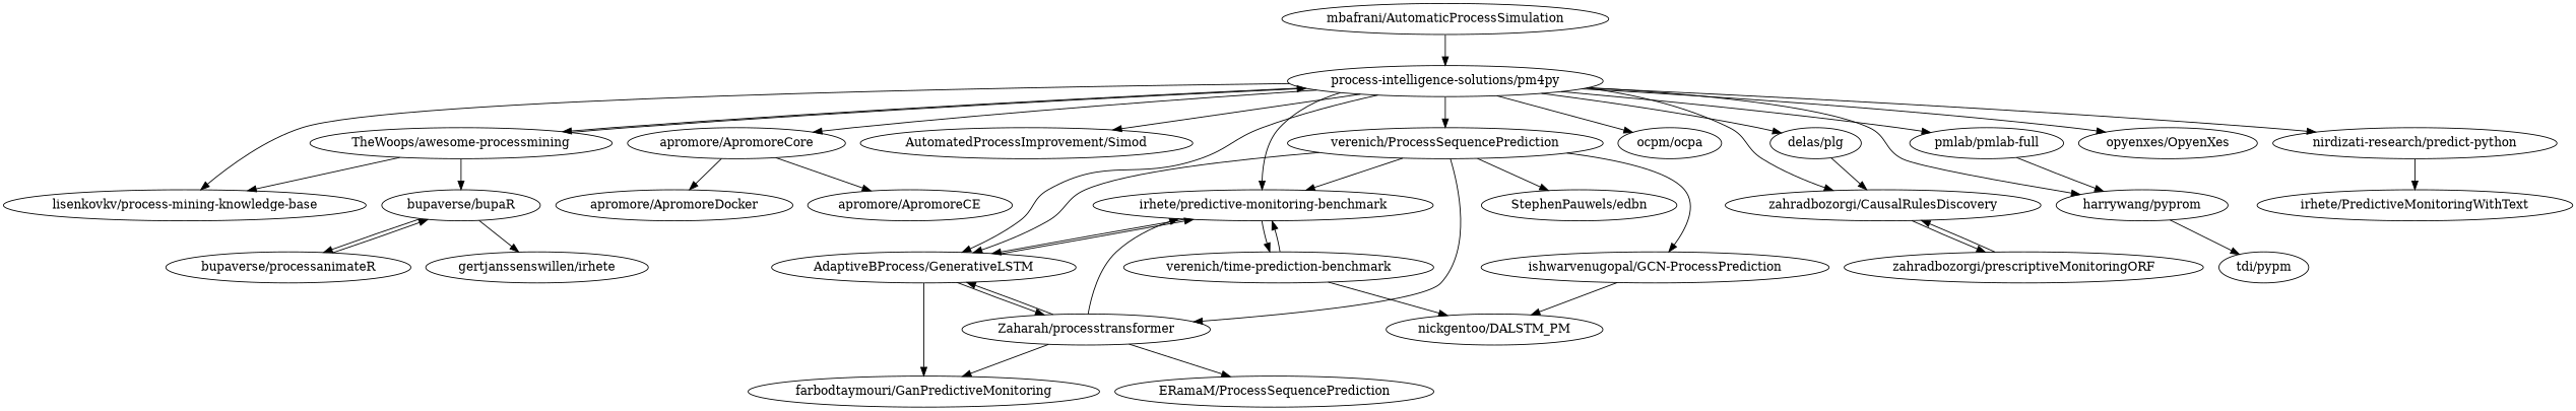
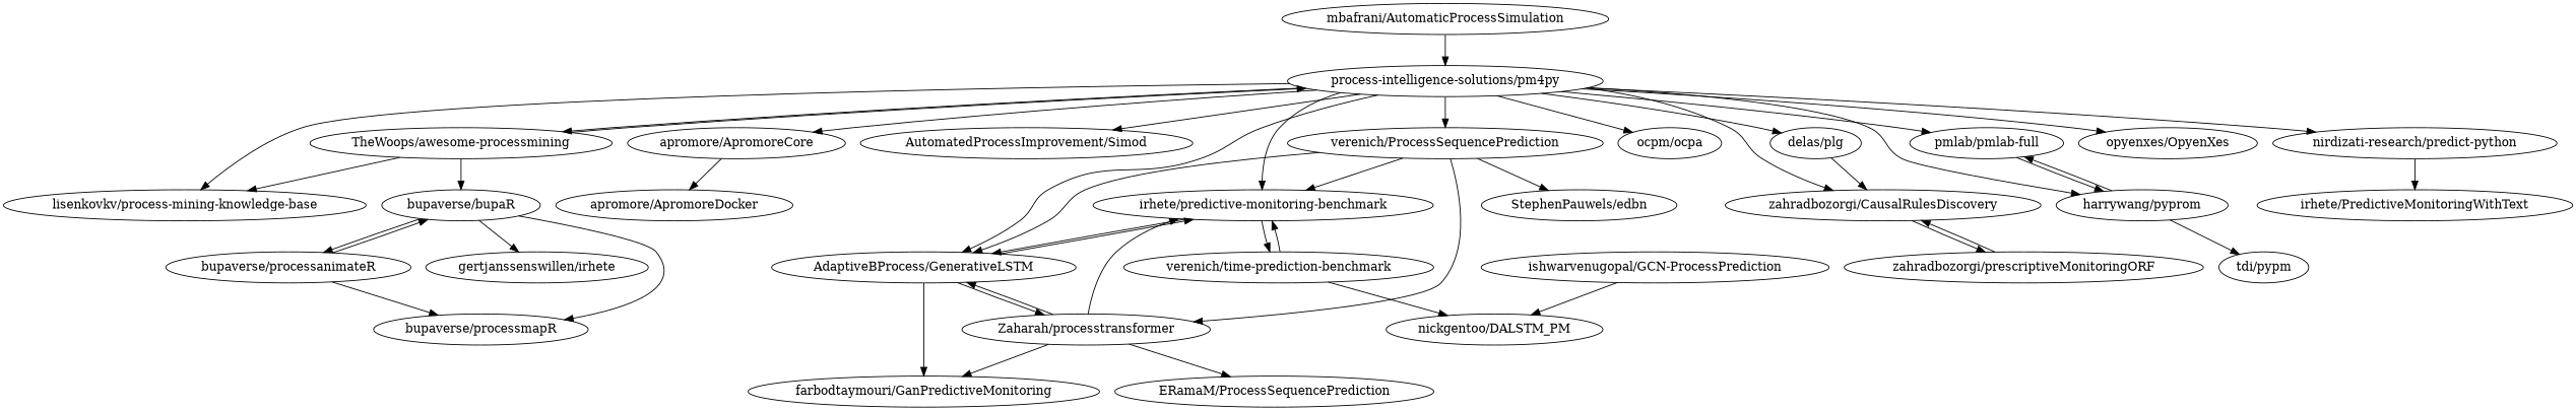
  digraph {
    "process-intelligence-solutions/pm4py" [l="3.765,46.085"]
    "TheWoops/awesome-processmining" [l="3.792,46.109"]
    "apromore/ApromoreCore" [l="3.82,46.07"]
    "AutomatedProcessImprovement/Simod" [l="3.783,46.065"]
    "verenich/ProcessSequencePrediction" [l="3.735,46.053"]
    "ocpm/ocpa" [l="3.793,46.079"]
    "irhete/predictive-monitoring-benchmark" [l="3.762,46.055"]
    "delas/plg" [l="3.751,46.105"]
    "pmlab/pmlab-full" [l="3.736,46.094"]
    "harrywang/pyprom" [l="3.725,46.104"]
    "opyenxes/OpyenXes" [l="3.772,46.103"]
    "zahradbozorgi/CausalRulesDiscovery" [l="3.759,46.114"]
    "AdaptiveBProcess/GenerativeLSTM" [l="3.751,46.061"]
    "nirdizati-research/predict-python" [l="3.725,46.082"]
    "lisenkovkv/process-mining-knowledge-base" [l="3.795,46.095"]
    "bupaverse/bupaR" [l="3.816,46.134"]
-   "apromore/ApromoreCE" [l="3.84,46.056"]
    "apromore/ApromoreDocker" [l="3.847,46.073"]
    "Zaharah/processtransformer" [l="3.751,46.045"]
    "StephenPauwels/edbn" [l="3.707,46.052"]
    "ishwarvenugopal/GCN-ProcessPrediction" [l="3.715,46.041"]
    "verenich/time-prediction-benchmark" [l="3.769,46.041"]
    "tdi/pypm" [l="3.705,46.114"]
    "mbafrani/AutomaticProcessSimulation" [l="3.741,46.076"]
    "zahradbozorgi/prescriptiveMonitoringORF" [l="3.753,46.127"]
    "farbodtaymouri/GanPredictiveMonitoring" [l="3.732,46.036"]
    "irhete/PredictiveMonitoringWithText" [l="3.701,46.083"]
    "bupaverse/processanimateR" [l="3.823,46.149"]
+   "bupaverse/processmapR" [l="3.806,46.147"]
    n30 [l="3.841,46.135" label="gertjanssenswillen/irhete"]
    n31 [l="3.756,46.026" label="ERamaM/ProcessSequencePrediction"]
    "nickgentoo/DALSTM_PM" [l="3.748,46.036"]
    "process-intelligence-solutions/pm4py" -> "TheWoops/awesome-processmining"
    "process-intelligence-solutions/pm4py" -> "apromore/ApromoreCore"
    "process-intelligence-solutions/pm4py" -> "AutomatedProcessImprovement/Simod"
    "process-intelligence-solutions/pm4py" -> "verenich/ProcessSequencePrediction"
    "process-intelligence-solutions/pm4py" -> "ocpm/ocpa"
    "process-intelligence-solutions/pm4py" -> "irhete/predictive-monitoring-benchmark"
    "process-intelligence-solutions/pm4py" -> "delas/plg"
    "process-intelligence-solutions/pm4py" -> "pmlab/pmlab-full"
    "process-intelligence-solutions/pm4py" -> "harrywang/pyprom"
    "process-intelligence-solutions/pm4py" -> "opyenxes/OpyenXes"
    "process-intelligence-solutions/pm4py" -> "zahradbozorgi/CausalRulesDiscovery"
    "process-intelligence-solutions/pm4py" -> "AdaptiveBProcess/GenerativeLSTM"
    "process-intelligence-solutions/pm4py" -> "nirdizati-research/predict-python"
    "process-intelligence-solutions/pm4py" -> "lisenkovkv/process-mining-knowledge-base"
    "TheWoops/awesome-processmining" -> "process-intelligence-solutions/pm4py"
    "TheWoops/awesome-processmining" -> "lisenkovkv/process-mining-knowledge-base"
    "TheWoops/awesome-processmining" -> "bupaverse/bupaR"
-   "apromore/ApromoreCore" -> "apromore/ApromoreCE"
    "apromore/ApromoreCore" -> "apromore/ApromoreDocker"
    "verenich/ProcessSequencePrediction" -> "irhete/predictive-monitoring-benchmark"
    "verenich/ProcessSequencePrediction" -> "AdaptiveBProcess/GenerativeLSTM"
    "verenich/ProcessSequencePrediction" -> "Zaharah/processtransformer"
    "verenich/ProcessSequencePrediction" -> "StephenPauwels/edbn"
-   "verenich/ProcessSequencePrediction" -> "ishwarvenugopal/GCN-ProcessPrediction"
    "irhete/predictive-monitoring-benchmark" -> "AdaptiveBProcess/GenerativeLSTM"
    "irhete/predictive-monitoring-benchmark" -> "verenich/time-prediction-benchmark"
    "delas/plg" -> "zahradbozorgi/CausalRulesDiscovery"
    "pmlab/pmlab-full" -> "harrywang/pyprom"
+   "harrywang/pyprom" -> "pmlab/pmlab-full"
    "harrywang/pyprom" -> "tdi/pypm"
    "zahradbozorgi/CausalRulesDiscovery" -> "zahradbozorgi/prescriptiveMonitoringORF"
    "AdaptiveBProcess/GenerativeLSTM" -> "irhete/predictive-monitoring-benchmark"
    "AdaptiveBProcess/GenerativeLSTM" -> "Zaharah/processtransformer"
    "AdaptiveBProcess/GenerativeLSTM" -> "farbodtaymouri/GanPredictiveMonitoring"
    "nirdizati-research/predict-python" -> "irhete/PredictiveMonitoringWithText"
    "bupaverse/bupaR" -> "bupaverse/processanimateR"
+   "bupaverse/bupaR" -> "bupaverse/processmapR"
    "bupaverse/bupaR" -> n30
    "Zaharah/processtransformer" -> "irhete/predictive-monitoring-benchmark"
    "Zaharah/processtransformer" -> "AdaptiveBProcess/GenerativeLSTM"
    "Zaharah/processtransformer" -> "farbodtaymouri/GanPredictiveMonitoring"
    "Zaharah/processtransformer" -> n31
    "ishwarvenugopal/GCN-ProcessPrediction" -> "nickgentoo/DALSTM_PM"
    "verenich/time-prediction-benchmark" -> "irhete/predictive-monitoring-benchmark"
    "verenich/time-prediction-benchmark" -> "nickgentoo/DALSTM_PM"
    "mbafrani/AutomaticProcessSimulation" -> "process-intelligence-solutions/pm4py"
    "zahradbozorgi/prescriptiveMonitoringORF" -> "zahradbozorgi/CausalRulesDiscovery"
    "bupaverse/processanimateR" -> "bupaverse/bupaR"
+   "bupaverse/processanimateR" -> "bupaverse/processmapR"
  }
